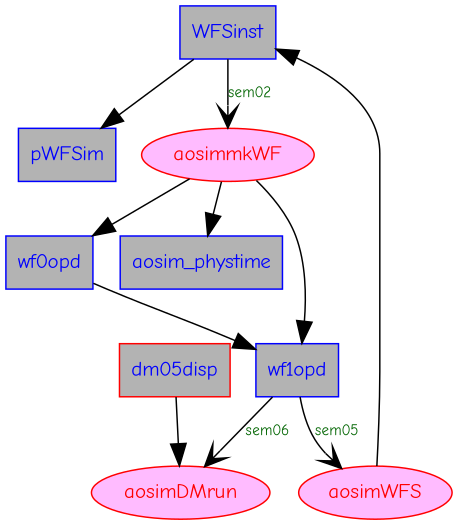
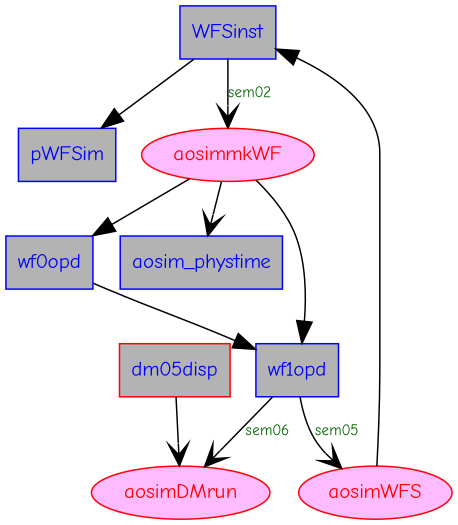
  digraph {
    fontname="Comic Neue"
    node [color=blue fillcolor=grey70 fontcolor=blue fontname="Comic Neue" shape=box style=filled]
    edge [arrowhead=normal arrowsize=1.5 arrowtail=none color=black fontcolor=black fontname="Comic Neue" fontsize=10]
    WFSinst
    pWFSim
    aosimmkWF [color=red fillcolor=plum1 fontcolor=red shape=ellipse]
    wf0opd
    wf1opd
    aosim_phystime
    aosimDMrun [color=red fillcolor=plum1 fontcolor=red shape=ellipse]
    aosimWFS [color=red fillcolor=plum1 fontcolor=red shape=ellipse]
    dm05disp [color=red]
    WFSinst -> pWFSim
    WFSinst -> aosimmkWF [arrowhead=vee arrowtail=inv fontcolor=darkgreen label=sem02]
    aosimmkWF -> wf0opd
    aosimmkWF -> wf1opd
-   aosimmkWF -> aosim_phystime
+   aosimmkWF -> aosim_phystime [arrowhead=vee]
    wf0opd -> wf1opd
    wf1opd -> aosimDMrun [arrowhead=vee arrowtail=inv fontcolor=darkgreen label=sem06]
    wf1opd -> aosimWFS [arrowhead=vee arrowtail=inv fontcolor=darkgreen label=sem05]
    aosimWFS -> WFSinst
-   dm05disp -> aosimDMrun
+   dm05disp -> aosimDMrun [arrowhead=vee]
  }
